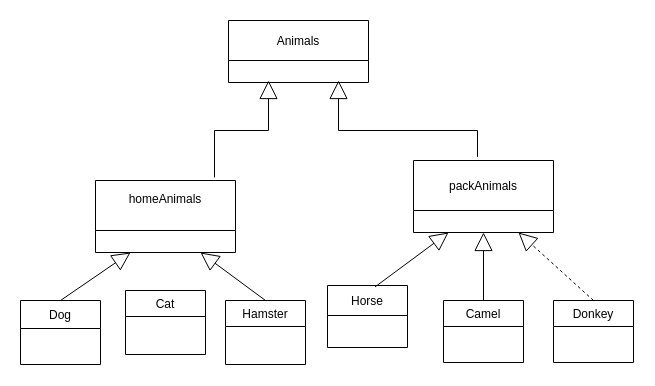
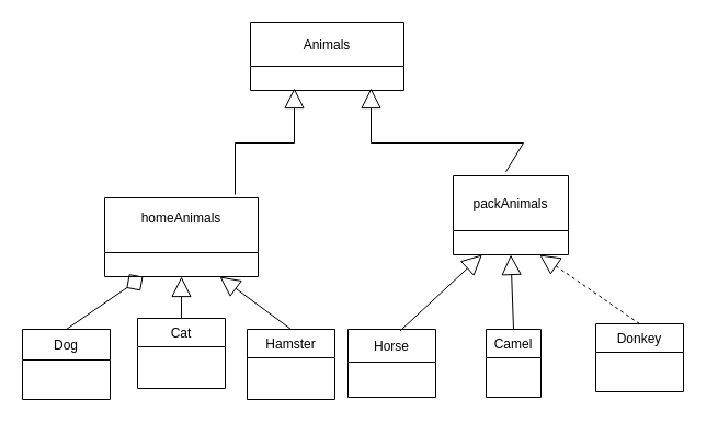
  <mxCell id="0" />
  <mxCell id="1" parent="0" />
  <mxCell id="2" value="Animals" style="swimlane;fontStyle=0;childLayout=stackLayout;horizontal=1;startSize=40;fillColor=none;horizontalStack=0;resizeParent=1;resizeParentMax=0;resizeLast=0;collapsible=1;marginBottom=0;" parent="1" vertex="1"><mxGeometry x="228" y="20" width="140" height="62" as="geometry"><mxRectangle x="290" y="50" width="78" height="41" as="alternateBounds" /></mxGeometry></mxCell>
  <mxCell id="3" value="homeAnimals&#10;" style="swimlane;fontStyle=0;childLayout=stackLayout;horizontal=1;startSize=50;fillColor=none;horizontalStack=0;resizeParent=1;resizeParentMax=0;resizeLast=0;collapsible=1;marginBottom=0;" parent="1" vertex="1"><mxGeometry x="95" y="180" width="140" height="72" as="geometry" /></mxCell>
- <mxCell id="4" value="packAnimals" style="swimlane;fontStyle=0;childLayout=stackLayout;horizontal=1;startSize=50;fillColor=none;horizontalStack=0;resizeParent=1;resizeParentMax=0;resizeLast=0;collapsible=1;marginBottom=0;" parent="1" vertex="1"><mxGeometry x="413" y="160" width="140" height="72" as="geometry" /></mxCell>
+ <mxCell id="4" value="packAnimals" style="swimlane;fontStyle=0;childLayout=stackLayout;horizontal=1;startSize=50;fillColor=none;horizontalStack=0;resizeParent=1;resizeParentMax=0;resizeLast=0;collapsible=1;marginBottom=0;" parent="1" vertex="1"><mxGeometry x="413" y="160" width="105" height="72" as="geometry" /></mxCell>
  <mxCell id="5" value="" style="endArrow=block;endSize=16;endFill=0;html=1;rounded=0;exitX=0.85;exitY=-0.042;exitDx=0;exitDy=0;exitPerimeter=0;" parent="1" source="3" edge="1"><mxGeometry width="160" relative="1" as="geometry"><mxPoint x="268" y="330" as="sourcePoint" /><mxPoint x="268" y="80" as="targetPoint" /><Array as="points"><mxPoint x="214" y="130" /><mxPoint x="268" y="130" /></Array></mxGeometry></mxCell>
  <mxCell id="6" value="" style="endArrow=block;endSize=16;endFill=0;html=1;rounded=0;exitX=0.457;exitY=-0.05;exitDx=0;exitDy=0;exitPerimeter=0;" parent="1" source="4" edge="1"><mxGeometry x="-0.104" y="3" width="160" relative="1" as="geometry"><mxPoint x="538" y="90" as="sourcePoint" /><mxPoint x="338" y="80" as="targetPoint" /><Array as="points"><mxPoint x="477" y="130" /><mxPoint x="338" y="130" /></Array><mxPoint as="offset" /></mxGeometry></mxCell>
  <mxCell id="7" value="Dog" style="swimlane;fontStyle=0;childLayout=stackLayout;horizontal=1;startSize=28;fillColor=none;horizontalStack=0;resizeParent=1;resizeParentMax=0;resizeLast=0;collapsible=1;marginBottom=0;" parent="1" vertex="1"><mxGeometry x="20" y="300" width="80" height="64" as="geometry" /></mxCell>
  <mxCell id="8" value="Cat" style="swimlane;fontStyle=0;childLayout=stackLayout;horizontal=1;startSize=26;fillColor=none;horizontalStack=0;resizeParent=1;resizeParentMax=0;resizeLast=0;collapsible=1;marginBottom=0;" parent="1" vertex="1"><mxGeometry x="125" y="290" width="80" height="64" as="geometry" /></mxCell>
  <mxCell id="9" value="Hamster" style="swimlane;fontStyle=0;childLayout=stackLayout;horizontal=1;startSize=26;fillColor=none;horizontalStack=0;resizeParent=1;resizeParentMax=0;resizeLast=0;collapsible=1;marginBottom=0;" parent="1" vertex="1"><mxGeometry x="225" y="300" width="80" height="64" as="geometry" /></mxCell>
  <mxCell id="10" value="" style="endArrow=block;endSize=16;endFill=0;html=1;rounded=0;entryX=0.75;entryY=1;entryDx=0;entryDy=0;" parent="9" target="3" edge="1"><mxGeometry width="160" relative="1" as="geometry"><mxPoint x="40" as="sourcePoint" /><mxPoint x="200" as="targetPoint" /></mxGeometry></mxCell>
- <mxCell id="11" value="Camel" style="swimlane;fontStyle=0;childLayout=stackLayout;horizontal=1;startSize=26;fillColor=none;horizontalStack=0;resizeParent=1;resizeParentMax=0;resizeLast=0;collapsible=1;marginBottom=0;" parent="1" vertex="1"><mxGeometry x="443" y="300" width="80" height="62" as="geometry" /></mxCell>
- <mxCell id="12" value="Donkey" style="swimlane;fontStyle=0;childLayout=stackLayout;horizontal=1;startSize=26;fillColor=none;horizontalStack=0;resizeParent=1;resizeParentMax=0;resizeLast=0;collapsible=1;marginBottom=0;" parent="1" vertex="1"><mxGeometry x="553" y="300" width="80" height="62" as="geometry" /></mxCell>
- <mxCell id="13" value="Horse" style="swimlane;fontStyle=0;childLayout=stackLayout;horizontal=1;startSize=30;fillColor=none;horizontalStack=0;resizeParent=1;resizeParentMax=0;resizeLast=0;collapsible=1;marginBottom=0;" parent="1" vertex="1"><mxGeometry x="327" y="285" width="80" height="62" as="geometry" /></mxCell>
- <mxCell id="14" value="" style="endArrow=block;endSize=16;endFill=0;html=1;rounded=0;exitX=0.5;exitY=0;exitDx=0;exitDy=0;entryX=0.25;entryY=1;entryDx=0;entryDy=0;" parent="1" source="7" target="3" edge="1"><mxGeometry width="160" relative="1" as="geometry"><mxPoint x="335" y="330" as="sourcePoint" /><mxPoint x="495" y="330" as="targetPoint" /></mxGeometry></mxCell>
+ <mxCell id="11" value="Camel" style="swimlane;fontStyle=0;childLayout=stackLayout;horizontal=1;startSize=26;fillColor=none;horizontalStack=0;resizeParent=1;resizeParentMax=0;resizeLast=0;collapsible=1;marginBottom=0;" parent="1" vertex="1"><mxGeometry x="443" y="300" width="50" height="62" as="geometry" /></mxCell>
+ <mxCell id="12" value="Donkey" style="swimlane;fontStyle=0;childLayout=stackLayout;horizontal=1;startSize=26;fillColor=none;horizontalStack=0;resizeParent=1;resizeParentMax=0;resizeLast=0;collapsible=1;marginBottom=0;" parent="1" vertex="1"><mxGeometry x="543" y="295" width="80" height="62" as="geometry" /></mxCell>
+ <mxCell id="13" value="Horse" style="swimlane;fontStyle=0;childLayout=stackLayout;horizontal=1;startSize=30;fillColor=none;horizontalStack=0;resizeParent=1;resizeParentMax=0;resizeLast=0;collapsible=1;marginBottom=0;" parent="1" vertex="1"><mxGeometry x="317" y="300" width="80" height="62" as="geometry" /></mxCell>
+ <mxCell id="14" value="" style="endArrow=diamond;endSize=16;endFill=0;html=1;rounded=0;exitX=0.5;exitY=0;exitDx=0;exitDy=0;entryX=0.25;entryY=1;entryDx=0;entryDy=0;" parent="1" source="7" target="3" edge="1"><mxGeometry width="160" relative="1" as="geometry"><mxPoint x="335" y="330" as="sourcePoint" /><mxPoint x="495" y="330" as="targetPoint" /></mxGeometry></mxCell>
  <mxCell id="15" value="" style="endArrow=block;endSize=16;endFill=0;html=1;rounded=0;exitX=0.594;exitY=0.023;exitDx=0;exitDy=0;exitPerimeter=0;entryX=0.25;entryY=1;entryDx=0;entryDy=0;" parent="1" source="13" target="4" edge="1"><mxGeometry width="160" relative="1" as="geometry"><mxPoint x="233" y="330" as="sourcePoint" /><mxPoint x="393" y="330" as="targetPoint" /></mxGeometry></mxCell>
+ <mxCell id="16" value="" style="endArrow=block;endSize=16;endFill=0;html=1;rounded=0;exitX=0.5;exitY=0;exitDx=0;exitDy=0;entryX=0.5;entryY=1;entryDx=0;entryDy=0;" parent="1" source="8" target="3" edge="1"><mxGeometry x="0.008" width="160" relative="1" as="geometry"><mxPoint x="335" y="330" as="sourcePoint" /><mxPoint x="495" y="330" as="targetPoint" /><mxPoint as="offset" /></mxGeometry></mxCell>
  <mxCell id="17" value="" style="endArrow=block;endSize=16;endFill=0;html=1;rounded=0;exitX=0.5;exitY=0;exitDx=0;exitDy=0;entryX=0.75;entryY=1;entryDx=0;entryDy=0;dashed=1;" parent="1" source="12" target="4" edge="1"><mxGeometry width="160" relative="1" as="geometry"><mxPoint x="233" y="330" as="sourcePoint" /><mxPoint x="393" y="330" as="targetPoint" /></mxGeometry></mxCell>
  <mxCell id="18" value="" style="endArrow=block;endSize=16;endFill=0;html=1;rounded=0;exitX=0.5;exitY=0;exitDx=0;exitDy=0;entryX=0.5;entryY=1;entryDx=0;entryDy=0;" parent="1" source="11" target="4" edge="1"><mxGeometry width="160" relative="1" as="geometry"><mxPoint x="233" y="330" as="sourcePoint" /><mxPoint x="393" y="330" as="targetPoint" /></mxGeometry></mxCell>
